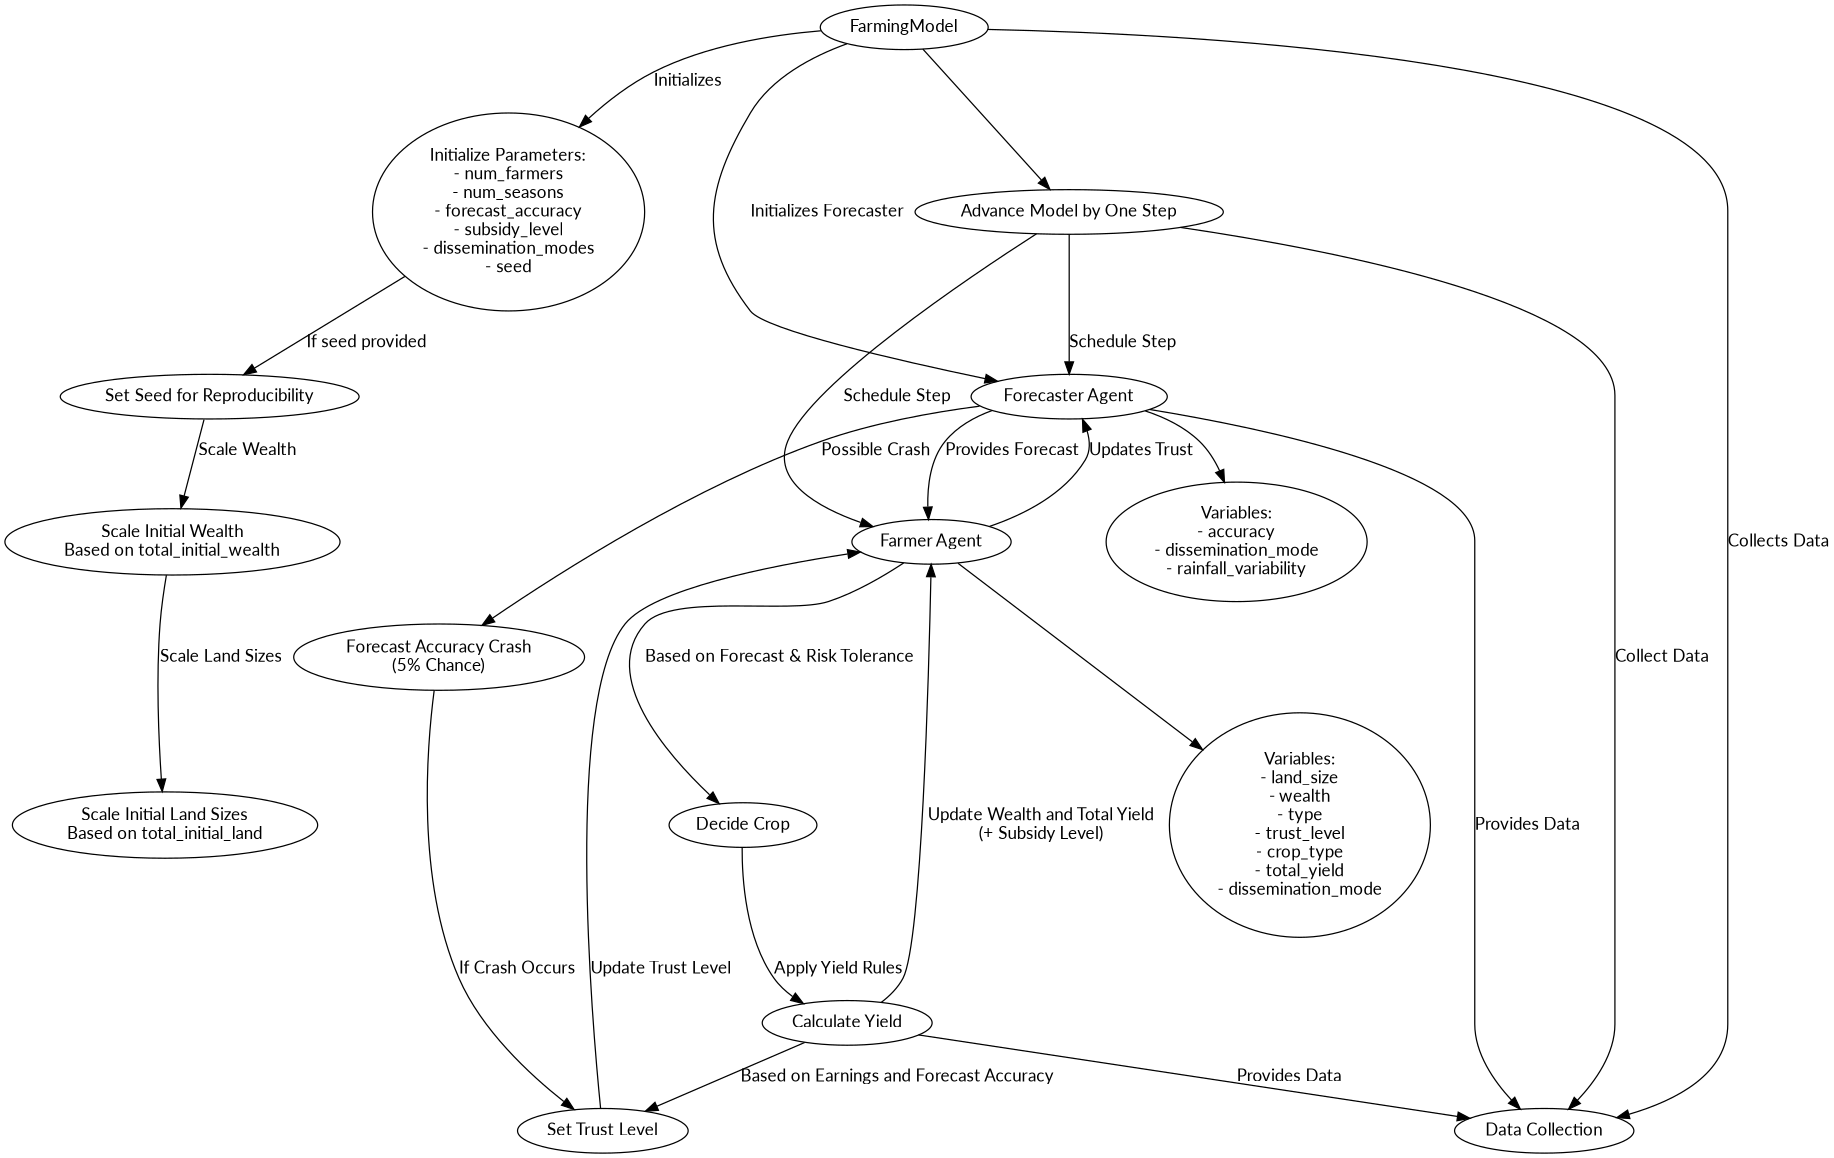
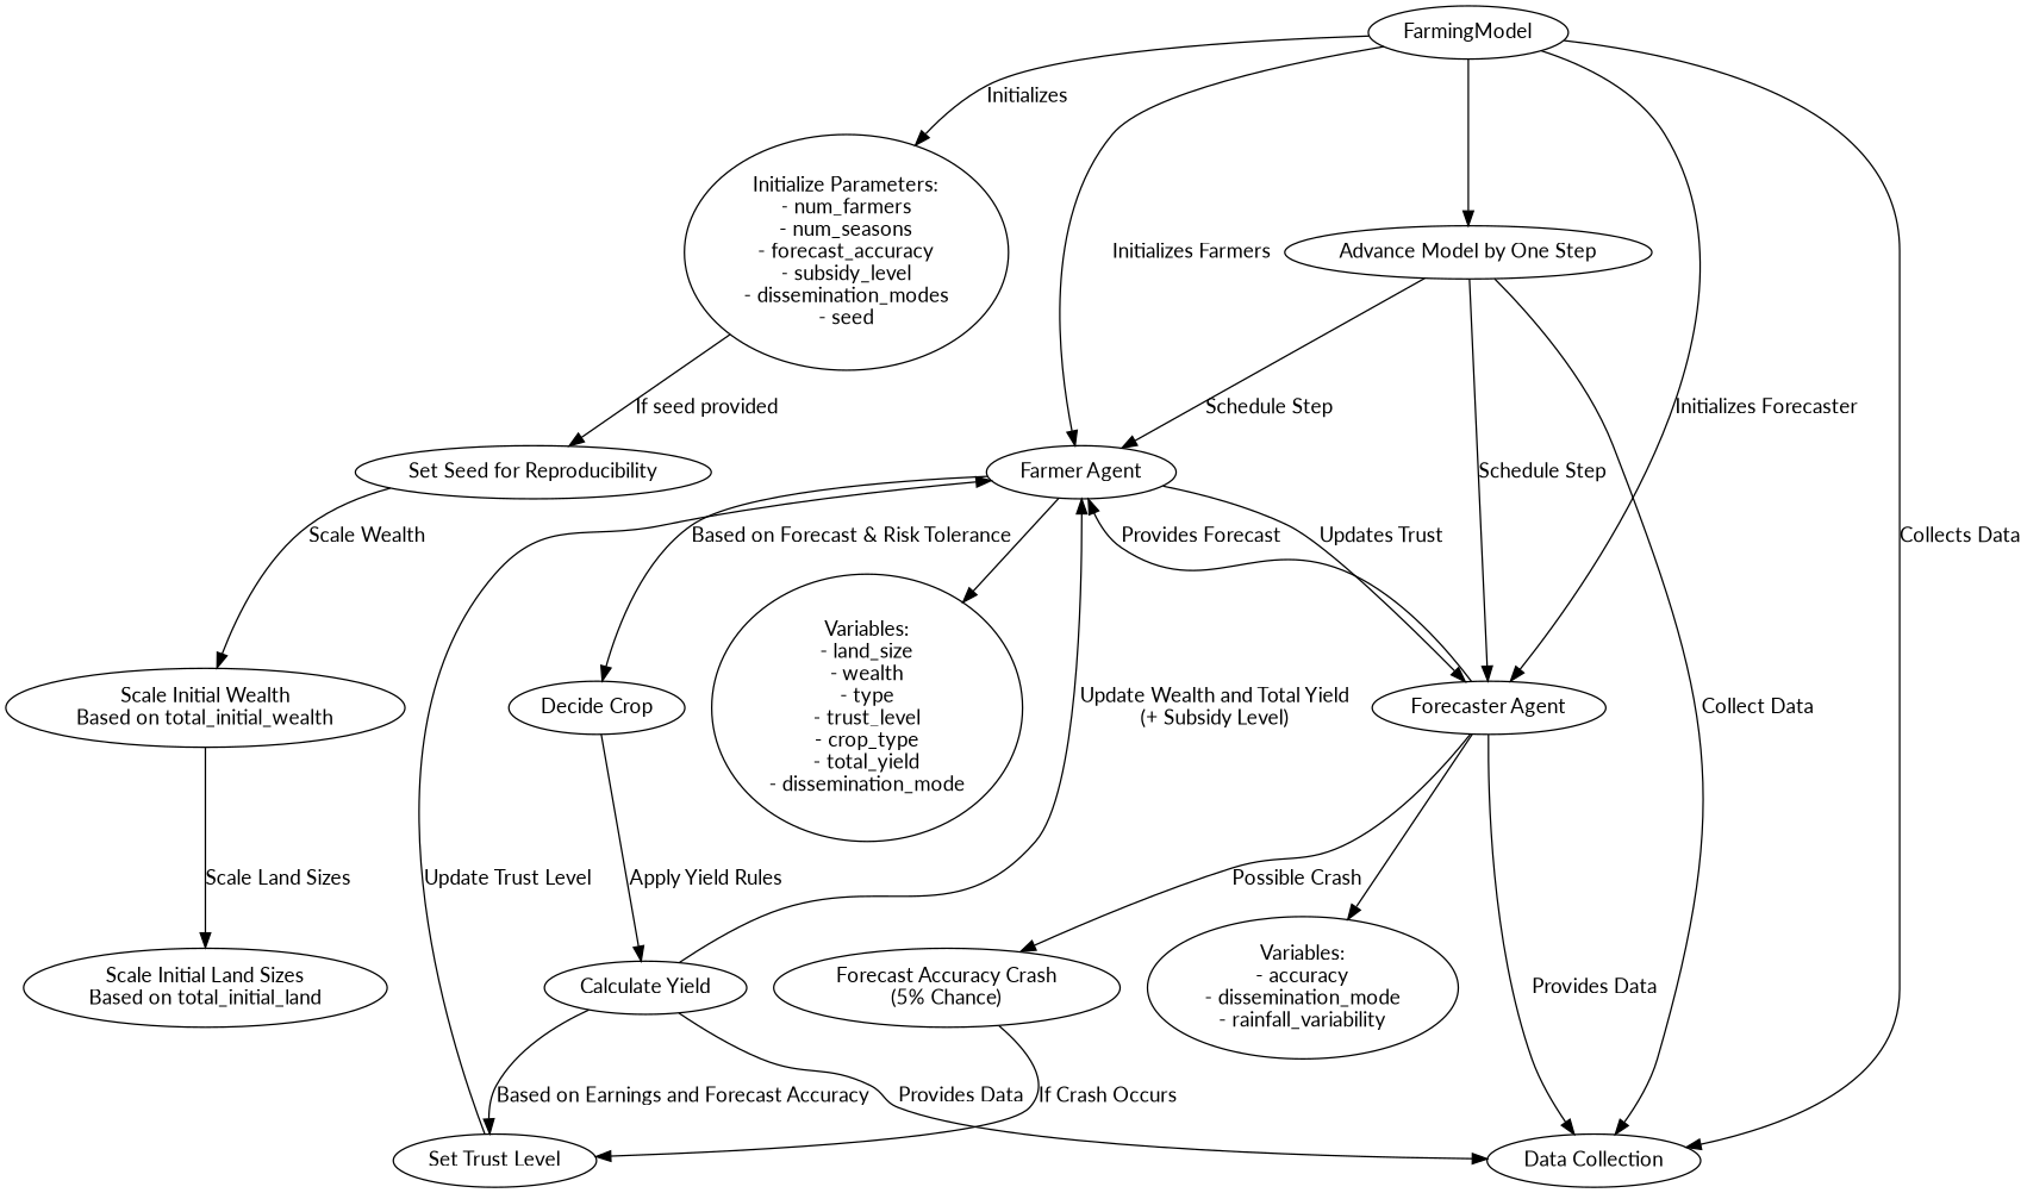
  digraph {
    fontname=Lato
    node [fontname=Lato]
    edge [fontname=Lato]
    n1 [label=FarmingModel]
    n2 [label="Initialize Parameters:\n- num_farmers\n- num_seasons\n- forecast_accuracy\n- subsidy_level\n- dissemination_modes\n- seed"]
    n3 [label="Farmer Agent"]
    n4 [label="Forecaster Agent"]
    n5 [label="Data Collection"]
    n6 [label="Advance Model by One Step"]
    n7 [label="Set Seed for Reproducibility"]
    n8 [label="Variables:\n- land_size\n- wealth\n- type\n- trust_level\n- crop_type\n- total_yield\n- dissemination_mode"]
    n9 [label="Decide Crop"]
    n10 [label="Variables:\n- accuracy\n- dissemination_mode\n- rainfall_variability"]
    n11 [label="Forecast Accuracy Crash\n(5% Chance)"]
    n12 [label="Scale Initial Wealth\nBased on total_initial_wealth"]
    n13 [label="Scale Initial Land Sizes\nBased on total_initial_land"]
    n14 [label="Calculate Yield"]
    n15 [label="Set Trust Level"]
    n1 -> n2 [label=Initializes]
+   n1 -> n3 [label="Initializes Farmers"]
    n1 -> n4 [label="Initializes Forecaster"]
    n1 -> n5 [label="Collects Data"]
    n1 -> n6
    n2 -> n7 [label="If seed provided"]
    n3 -> n4 [label="Updates Trust"]
    n3 -> n8
    n3 -> n9 [label="Based on Forecast & Risk Tolerance"]
    n4 -> n3 [label="Provides Forecast"]
    n4 -> n5 [label="Provides Data"]
    n4 -> n10
    n4 -> n11 [label="Possible Crash"]
    n6 -> n3 [label="Schedule Step"]
    n6 -> n4 [label="Schedule Step"]
    n6 -> n5 [label="Collect Data"]
    n7 -> n12 [label="Scale Wealth"]
    n9 -> n14 [label="Apply Yield Rules"]
    n11 -> n15 [label="If Crash Occurs"]
    n12 -> n13 [label="Scale Land Sizes"]
    n14 -> n3 [label="Update Wealth and Total Yield\n(+ Subsidy Level)"]
    n14 -> n5 [label="Provides Data"]
    n14 -> n15 [label="Based on Earnings and Forecast Accuracy"]
    n15 -> n3 [label="Update Trust Level"]
  }
